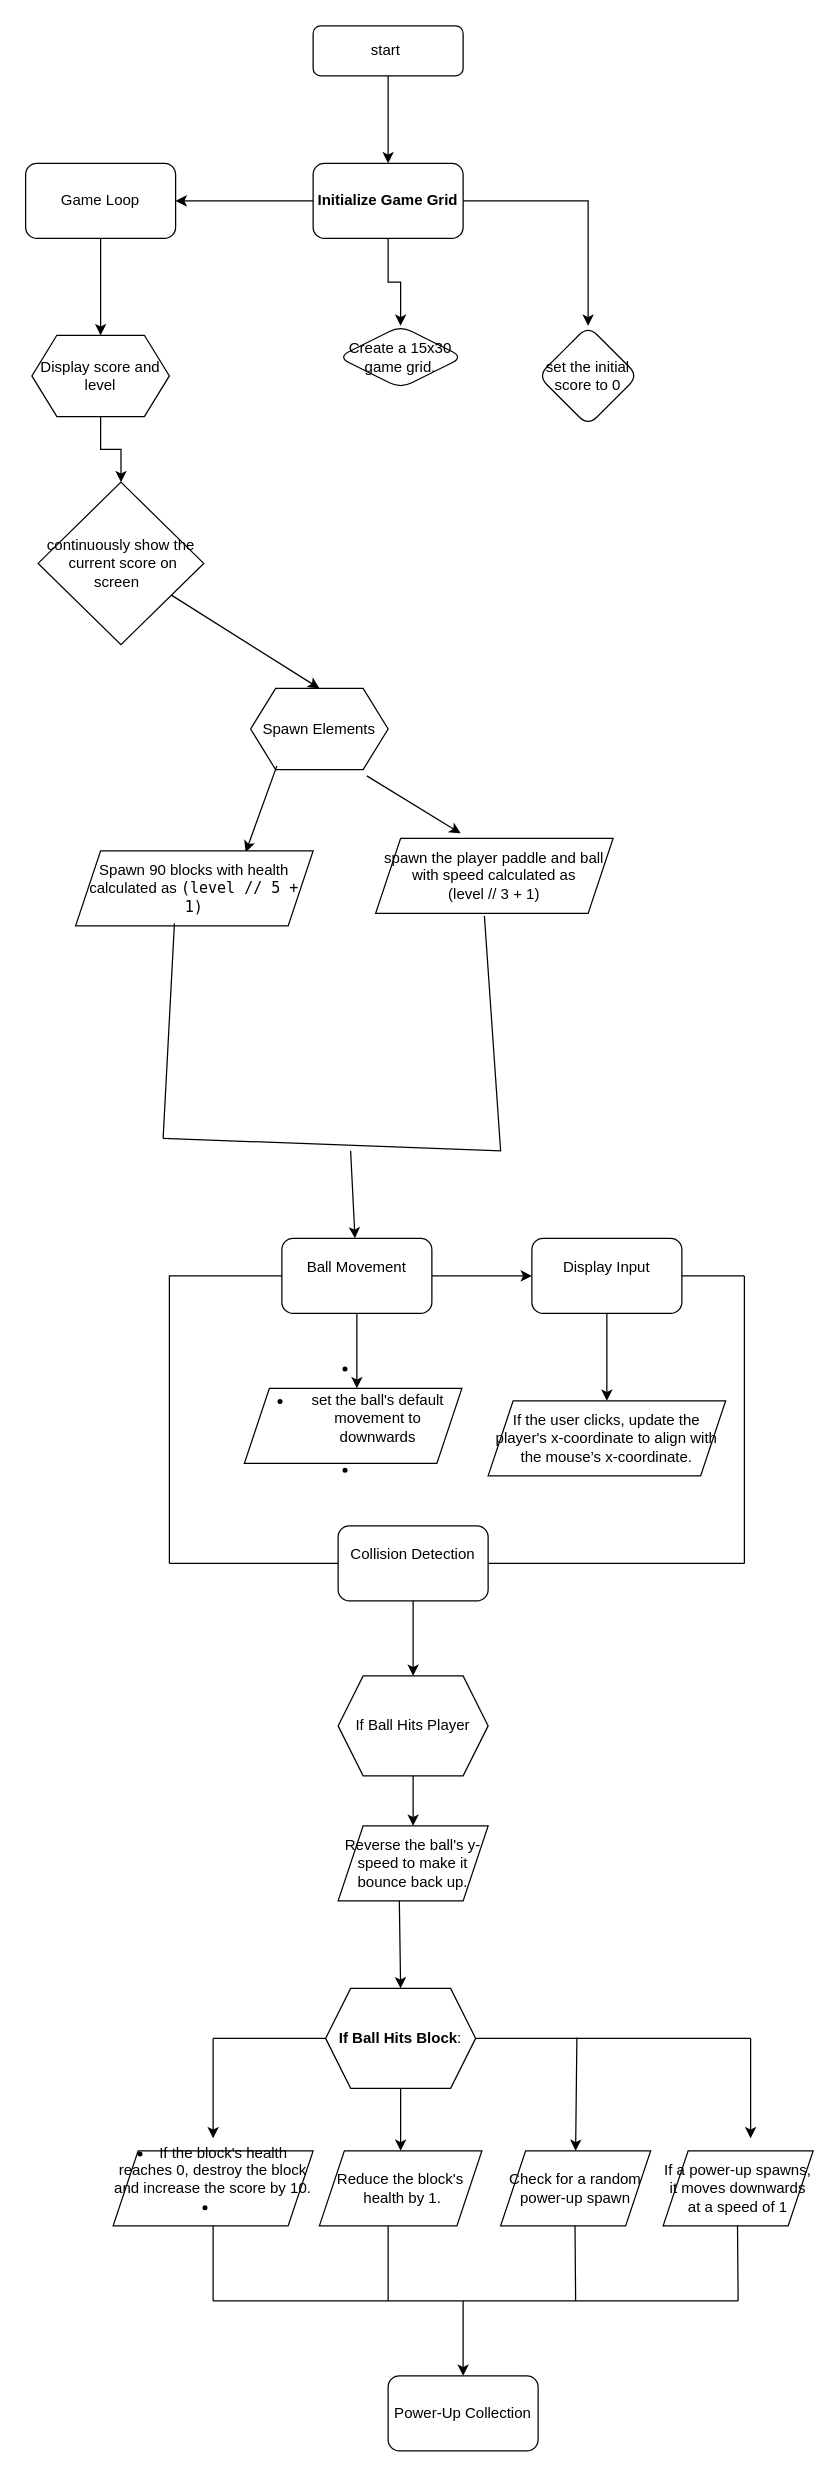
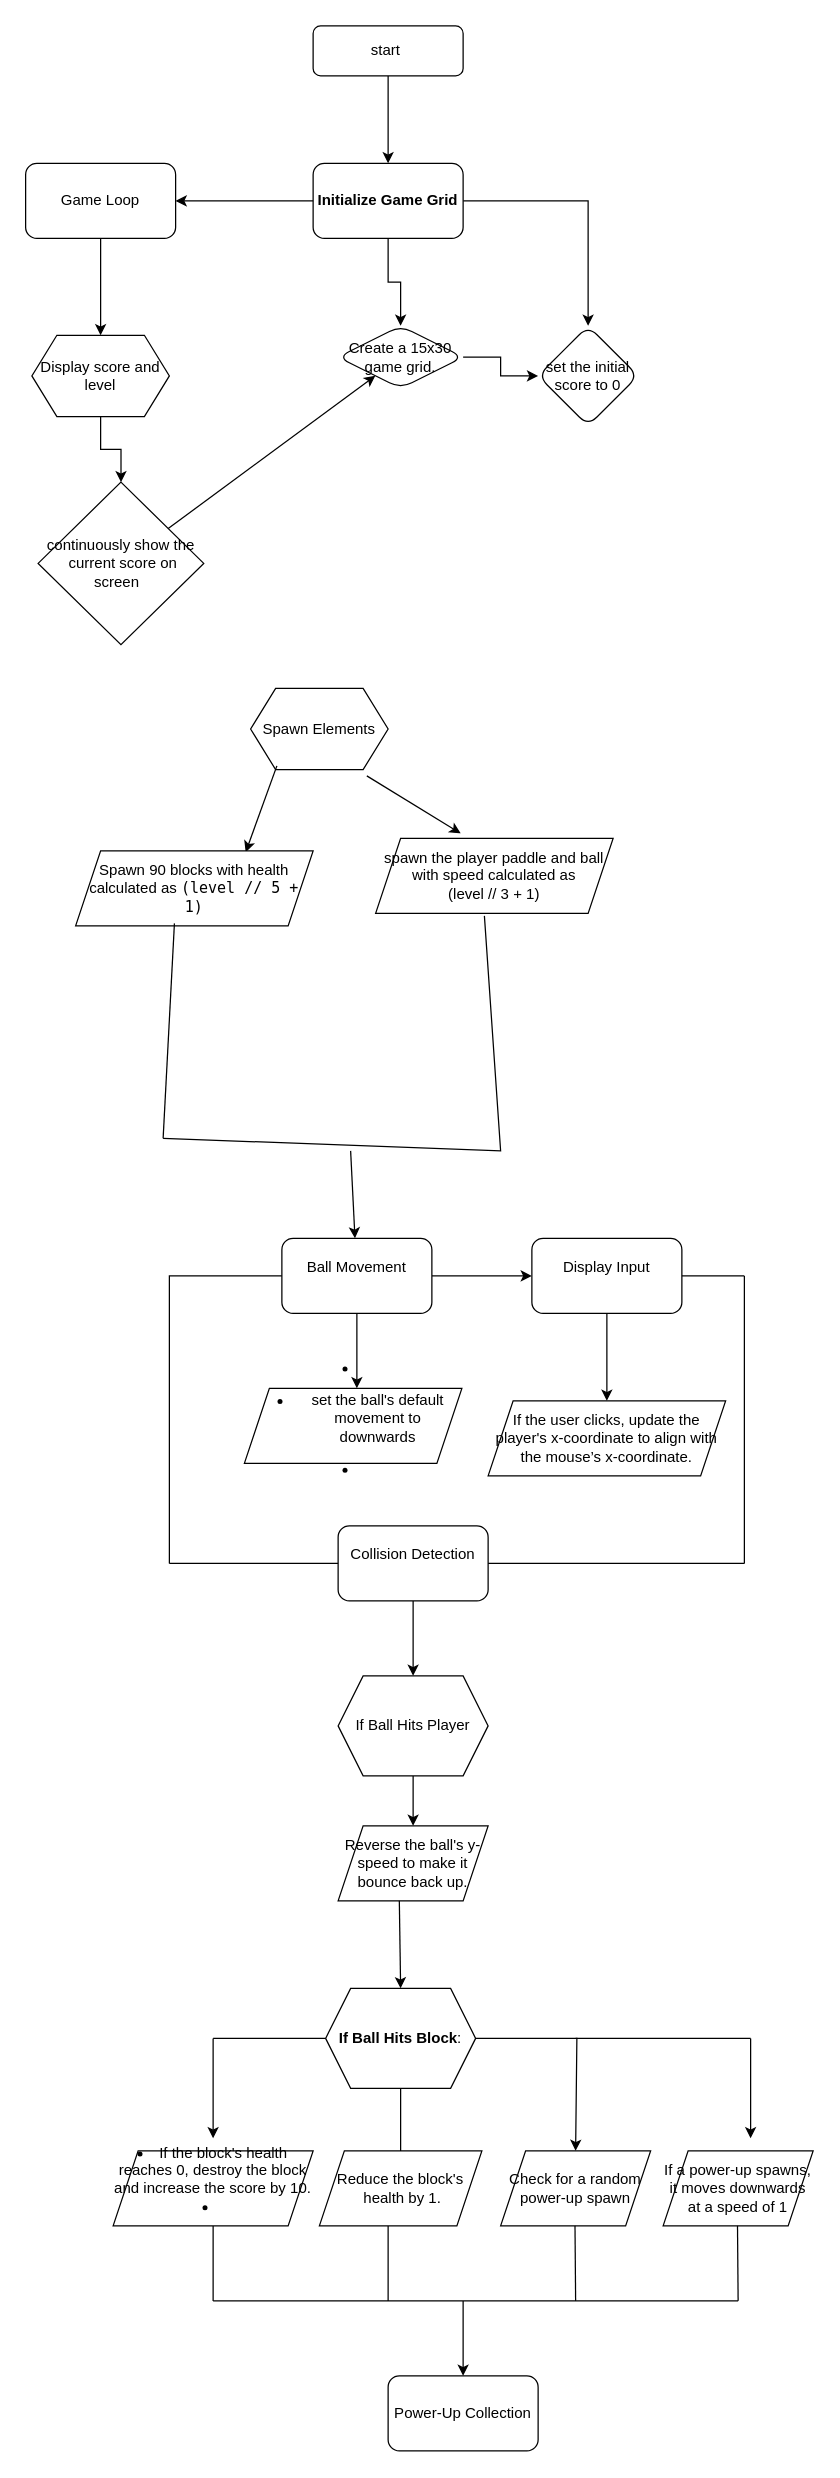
  <mxCell id="0" />
  <mxCell id="1" parent="0" />
  <mxCell id="2" value="" style="edgeStyle=orthogonalEdgeStyle;rounded=0;orthogonalLoop=1;jettySize=auto;html=1;" parent="1" source="3" target="6" edge="1"><mxGeometry relative="1" as="geometry" /></mxCell>
  <mxCell id="3" value="start&amp;nbsp;" style="rounded=1;whiteSpace=wrap;html=1;fontSize=12;glass=0;strokeWidth=1;shadow=0;" parent="1" vertex="1"><mxGeometry x="250" y="20" width="120" height="40" as="geometry" /></mxCell>
  <mxCell id="4" value="" style="edgeStyle=orthogonalEdgeStyle;rounded=0;orthogonalLoop=1;jettySize=auto;html=1;" parent="1" source="6" target="8" edge="1"><mxGeometry relative="1" as="geometry" /></mxCell>
  <mxCell id="5" value="" style="edgeStyle=orthogonalEdgeStyle;rounded=0;orthogonalLoop=1;jettySize=auto;html=1;entryX=0.5;entryY=0;entryDx=0;entryDy=0;" parent="1" source="6" target="9" edge="1"><mxGeometry relative="1" as="geometry"><mxPoint x="470" y="200" as="targetPoint" /></mxGeometry></mxCell>
  <mxCell id="6" value="&lt;p&gt;&lt;strong&gt;Initialize Game Grid&lt;/strong&gt;&lt;/p&gt;" style="rounded=1;whiteSpace=wrap;html=1;glass=0;strokeWidth=1;shadow=0;" parent="1" vertex="1"><mxGeometry x="250" y="130" width="120" height="60" as="geometry" /></mxCell>
+ <mxCell id="7" value="" style="edgeStyle=orthogonalEdgeStyle;rounded=0;orthogonalLoop=1;jettySize=auto;html=1;" parent="1" source="8" target="9" edge="1"><mxGeometry relative="1" as="geometry" /></mxCell>
  <mxCell id="8" value="Create a 15x30 game grid." style="rhombus;whiteSpace=wrap;html=1;rounded=1;glass=0;strokeWidth=1;shadow=0;" parent="1" vertex="1"><mxGeometry x="270" y="260" width="100" height="50" as="geometry" /></mxCell>
  <mxCell id="9" value="set the initial score to 0" style="rhombus;whiteSpace=wrap;html=1;rounded=1;glass=0;strokeWidth=1;shadow=0;" parent="1" vertex="1"><mxGeometry x="430" y="260" width="80" height="80" as="geometry" /></mxCell>
  <mxCell id="10" value="Game Loop" style="rounded=1;whiteSpace=wrap;html=1;" parent="1" vertex="1"><mxGeometry x="20" y="130" width="120" height="60" as="geometry" /></mxCell>
  <mxCell id="11" value="" style="edgeStyle=orthogonalEdgeStyle;rounded=0;orthogonalLoop=1;jettySize=auto;html=1;" parent="1" source="12" target="14" edge="1"><mxGeometry relative="1" as="geometry" /></mxCell>
  <mxCell id="12" value="Display score and level" style="shape=hexagon;perimeter=hexagonPerimeter2;whiteSpace=wrap;html=1;fixedSize=1;" parent="1" vertex="1"><mxGeometry x="25" y="267.5" width="110" height="65" as="geometry" /></mxCell>
  <mxCell id="13" value="" style="endArrow=classic;html=1;rounded=0;entryX=0.5;entryY=0;entryDx=0;entryDy=0;exitX=0.5;exitY=1;exitDx=0;exitDy=0;" parent="1" source="10" target="12" edge="1"><mxGeometry width="50" height="50" relative="1" as="geometry"><mxPoint x="310" y="490" as="sourcePoint" /><mxPoint x="350" y="400" as="targetPoint" /></mxGeometry></mxCell>
  <mxCell id="14" value="continuously show the&lt;div&gt;&amp;nbsp;current score on screen&amp;nbsp;&amp;nbsp;&lt;/div&gt;" style="rhombus;whiteSpace=wrap;html=1;" parent="1" vertex="1"><mxGeometry x="30" y="385" width="132.5" height="130" as="geometry" /></mxCell>
  <mxCell id="15" value="Spawn Elements" style="shape=hexagon;perimeter=hexagonPerimeter2;whiteSpace=wrap;html=1;fixedSize=1;" parent="1" vertex="1"><mxGeometry x="200" y="550" width="110" height="65" as="geometry" /></mxCell>
- <mxCell id="16" value="" style="endArrow=classic;html=1;rounded=0;entryX=0.5;entryY=0;entryDx=0;entryDy=0;" parent="1" source="14" target="15" edge="1"><mxGeometry width="50" height="50" relative="1" as="geometry"><mxPoint x="300" y="750" as="sourcePoint" /><mxPoint x="350" y="700" as="targetPoint" /></mxGeometry></mxCell>
+ <mxCell id="16" value="" style="endArrow=classic;html=1;rounded=0;" parent="1" source="14" target="8" edge="1"><mxGeometry width="50" height="50" relative="1" as="geometry"><mxPoint x="300" y="750" as="sourcePoint" /><mxPoint x="350" y="700" as="targetPoint" /></mxGeometry></mxCell>
  <mxCell id="17" value="" style="endArrow=classic;html=1;rounded=0;entryX=0.716;entryY=0.017;entryDx=0;entryDy=0;entryPerimeter=0;exitX=0.191;exitY=0.954;exitDx=0;exitDy=0;exitPerimeter=0;" parent="1" source="15" target="19" edge="1"><mxGeometry width="50" height="50" relative="1" as="geometry"><mxPoint x="270" y="910" as="sourcePoint" /><mxPoint x="250" y="950" as="targetPoint" /></mxGeometry></mxCell>
  <mxCell id="18" value="" style="endArrow=classic;html=1;rounded=0;exitX=0.845;exitY=1.077;exitDx=0;exitDy=0;exitPerimeter=0;entryX=0.358;entryY=-0.067;entryDx=0;entryDy=0;entryPerimeter=0;" parent="1" source="15" target="21" edge="1"><mxGeometry width="50" height="50" relative="1" as="geometry"><mxPoint x="300" y="850" as="sourcePoint" /><mxPoint x="370" y="950" as="targetPoint" /></mxGeometry></mxCell>
  <mxCell id="19" value="Spawn 90 blocks with health calculated as &lt;code&gt;(level // 5 + 1)&lt;/code&gt;" style="shape=parallelogram;perimeter=parallelogramPerimeter;whiteSpace=wrap;html=1;fixedSize=1;" parent="1" vertex="1"><mxGeometry x="60" y="680" width="190" height="60" as="geometry" /></mxCell>
  <mxCell id="20" style="edgeStyle=orthogonalEdgeStyle;rounded=0;orthogonalLoop=1;jettySize=auto;html=1;exitX=0.5;exitY=1;exitDx=0;exitDy=0;" parent="1" edge="1"><mxGeometry relative="1" as="geometry"><mxPoint x="405" y="1025" as="sourcePoint" /><mxPoint x="405" y="1025" as="targetPoint" /></mxGeometry></mxCell>
  <mxCell id="21" value="spawn the player paddle and ball with speed&amp;nbsp;calculated as&lt;div&gt;(level // 3 + 1)&lt;/div&gt;" style="shape=parallelogram;perimeter=parallelogramPerimeter;whiteSpace=wrap;html=1;fixedSize=1;" parent="1" vertex="1"><mxGeometry x="300" y="670" width="190" height="60" as="geometry" /></mxCell>
  <mxCell id="22" value="" style="endArrow=none;html=1;rounded=0;entryX=0.458;entryY=1.033;entryDx=0;entryDy=0;entryPerimeter=0;" parent="1" target="21" edge="1"><mxGeometry width="50" height="50" relative="1" as="geometry"><mxPoint x="130" y="910" as="sourcePoint" /><mxPoint x="350" y="1050" as="targetPoint" /><Array as="points"><mxPoint x="400" y="920" /></Array></mxGeometry></mxCell>
  <mxCell id="23" value="" style="endArrow=none;html=1;rounded=0;entryX=0.416;entryY=0.967;entryDx=0;entryDy=0;entryPerimeter=0;" parent="1" target="19" edge="1"><mxGeometry width="50" height="50" relative="1" as="geometry"><mxPoint x="130" y="910" as="sourcePoint" /><mxPoint x="180" y="1030" as="targetPoint" /></mxGeometry></mxCell>
  <mxCell id="24" value="" style="endArrow=classic;html=1;rounded=0;" parent="1" target="26" edge="1"><mxGeometry width="50" height="50" relative="1" as="geometry"><mxPoint x="280" y="920" as="sourcePoint" /><mxPoint x="310" y="1150" as="targetPoint" /></mxGeometry></mxCell>
  <mxCell id="25" value="" style="edgeStyle=orthogonalEdgeStyle;rounded=0;orthogonalLoop=1;jettySize=auto;html=1;" parent="1" source="26" target="29" edge="1"><mxGeometry relative="1" as="geometry" /></mxCell>
  <mxCell id="26" value="&#10;Ball Movement&#10;&#10;" style="rounded=1;whiteSpace=wrap;html=1;" parent="1" vertex="1"><mxGeometry x="225" y="990" width="120" height="60" as="geometry" /></mxCell>
  <mxCell id="27" value="" style="endArrow=classic;html=1;rounded=0;exitX=0.5;exitY=1;exitDx=0;exitDy=0;" parent="1" source="26" edge="1"><mxGeometry width="50" height="50" relative="1" as="geometry"><mxPoint x="285" y="1210" as="sourcePoint" /><mxPoint x="285" y="1110" as="targetPoint" /></mxGeometry></mxCell>
  <mxCell id="28" value="&lt;li&gt;&lt;ul&gt;&lt;li&gt;set the ball's default movement to downwards&lt;/li&gt;&lt;/ul&gt;&lt;/li&gt;&lt;li&gt;&lt;p&gt;&lt;/p&gt;&lt;/li&gt;" style="shape=parallelogram;perimeter=parallelogramPerimeter;whiteSpace=wrap;html=1;fixedSize=1;" parent="1" vertex="1"><mxGeometry x="195" y="1110" width="174" height="60" as="geometry" /></mxCell>
  <mxCell id="29" value="&#10;Display Input&#10;&#10;" style="whiteSpace=wrap;html=1;rounded=1;" parent="1" vertex="1"><mxGeometry x="425" y="990" width="120" height="60" as="geometry" /></mxCell>
  <mxCell id="30" value="" style="endArrow=classic;html=1;rounded=0;exitX=0.5;exitY=1;exitDx=0;exitDy=0;" parent="1" source="29" edge="1"><mxGeometry width="50" height="50" relative="1" as="geometry"><mxPoint x="535" y="1140" as="sourcePoint" /><mxPoint x="485" y="1120" as="targetPoint" /></mxGeometry></mxCell>
  <mxCell id="31" value="If the user clicks, update the player's x-coordinate to align with the mouse’s x-coordinate." style="shape=parallelogram;perimeter=parallelogramPerimeter;whiteSpace=wrap;html=1;fixedSize=1;" parent="1" vertex="1"><mxGeometry x="390" y="1120" width="190" height="60" as="geometry" /></mxCell>
  <mxCell id="32" value="" style="endArrow=none;html=1;rounded=0;entryX=0;entryY=0.5;entryDx=0;entryDy=0;" parent="1" target="26" edge="1"><mxGeometry width="50" height="50" relative="1" as="geometry"><mxPoint x="135" y="1250" as="sourcePoint" /><mxPoint x="335" y="1140" as="targetPoint" /><Array as="points"><mxPoint x="135" y="1020" /></Array></mxGeometry></mxCell>
  <mxCell id="33" value="&#10;Collision Detection&#10;&#10;" style="rounded=1;whiteSpace=wrap;html=1;" parent="1" vertex="1"><mxGeometry x="270" y="1220" width="120" height="60" as="geometry" /></mxCell>
  <mxCell id="34" value="" style="endArrow=none;html=1;rounded=0;entryX=0;entryY=0.5;entryDx=0;entryDy=0;" parent="1" target="33" edge="1"><mxGeometry width="50" height="50" relative="1" as="geometry"><mxPoint x="135" y="1250" as="sourcePoint" /><mxPoint x="335" y="1140" as="targetPoint" /></mxGeometry></mxCell>
  <mxCell id="35" value="" style="endArrow=none;html=1;rounded=0;entryX=1;entryY=0.5;entryDx=0;entryDy=0;" parent="1" target="33" edge="1"><mxGeometry width="50" height="50" relative="1" as="geometry"><mxPoint x="595" y="1250" as="sourcePoint" /><mxPoint x="335" y="1140" as="targetPoint" /></mxGeometry></mxCell>
  <mxCell id="36" value="" style="endArrow=none;html=1;rounded=0;" parent="1" edge="1"><mxGeometry width="50" height="50" relative="1" as="geometry"><mxPoint x="595" y="1020" as="sourcePoint" /><mxPoint x="595" y="1250" as="targetPoint" /></mxGeometry></mxCell>
  <mxCell id="37" value="" style="endArrow=none;html=1;rounded=0;exitX=1;exitY=0.5;exitDx=0;exitDy=0;" parent="1" source="29" edge="1"><mxGeometry width="50" height="50" relative="1" as="geometry"><mxPoint x="285" y="1190" as="sourcePoint" /><mxPoint x="595" y="1020" as="targetPoint" /></mxGeometry></mxCell>
  <mxCell id="38" value="" style="endArrow=classic;html=1;rounded=0;exitX=0.5;exitY=1;exitDx=0;exitDy=0;" parent="1" source="33" edge="1"><mxGeometry width="50" height="50" relative="1" as="geometry"><mxPoint x="330" y="1340" as="sourcePoint" /><mxPoint x="330" y="1340" as="targetPoint" /></mxGeometry></mxCell>
  <mxCell id="39" value="If Ball Hits Player" style="shape=hexagon;perimeter=hexagonPerimeter2;whiteSpace=wrap;html=1;fixedSize=1;" parent="1" vertex="1"><mxGeometry x="270" y="1340" width="120" height="80" as="geometry" /></mxCell>
  <mxCell id="40" value="" style="endArrow=classic;html=1;rounded=0;exitX=0.5;exitY=1;exitDx=0;exitDy=0;" parent="1" source="39" edge="1"><mxGeometry width="50" height="50" relative="1" as="geometry"><mxPoint x="285" y="1690" as="sourcePoint" /><mxPoint x="330" y="1460" as="targetPoint" /></mxGeometry></mxCell>
  <mxCell id="41" value="Reverse the ball's y-speed to make it bounce back up." style="shape=parallelogram;perimeter=parallelogramPerimeter;whiteSpace=wrap;html=1;fixedSize=1;" parent="1" vertex="1"><mxGeometry x="270" y="1460" width="120" height="60" as="geometry" /></mxCell>
  <mxCell id="42" value="" style="endArrow=classic;html=1;rounded=0;exitX=0.408;exitY=1;exitDx=0;exitDy=0;exitPerimeter=0;" parent="1" source="41" edge="1"><mxGeometry width="50" height="50" relative="1" as="geometry"><mxPoint x="285" y="1590" as="sourcePoint" /><mxPoint x="320" y="1590" as="targetPoint" /></mxGeometry></mxCell>
  <mxCell id="43" value="" style="endArrow=classic;html=1;rounded=0;exitX=0;exitY=0.5;exitDx=0;exitDy=0;entryX=1;entryY=0.5;entryDx=0;entryDy=0;" parent="1" source="6" target="10" edge="1"><mxGeometry width="50" height="50" relative="1" as="geometry"><mxPoint x="230" y="170" as="sourcePoint" /><mxPoint x="210" y="220" as="targetPoint" /></mxGeometry></mxCell>
- <mxCell id="44" value="" style="edgeStyle=orthogonalEdgeStyle;rounded=0;orthogonalLoop=1;jettySize=auto;html=1;" parent="1" source="46" target="47" edge="1"><mxGeometry relative="1" as="geometry" /></mxCell>
+ <mxCell id="44" value="" style="edgeStyle=orthogonalEdgeStyle;rounded=0;orthogonalLoop=1;jettySize=auto;html=1;endArrow=none;" parent="1" source="46" target="47" edge="1"><mxGeometry relative="1" as="geometry" /></mxCell>
  <mxCell id="45" style="edgeStyle=orthogonalEdgeStyle;rounded=0;orthogonalLoop=1;jettySize=auto;html=1;exitX=1;exitY=0.5;exitDx=0;exitDy=0;" parent="1" source="46" edge="1"><mxGeometry relative="1" as="geometry"><mxPoint x="460" y="1720" as="targetPoint" /><Array as="points"><mxPoint x="461" y="1630" /></Array></mxGeometry></mxCell>
  <mxCell id="46" value="&lt;strong&gt;If Ball Hits Block&lt;/strong&gt;:" style="shape=hexagon;perimeter=hexagonPerimeter2;whiteSpace=wrap;html=1;fixedSize=1;" parent="1" vertex="1"><mxGeometry x="260" y="1590" width="120" height="80" as="geometry" /></mxCell>
  <mxCell id="47" value="&lt;br&gt;Reduce the block's&lt;div&gt;&amp;nbsp;health by 1.&lt;br&gt;&lt;br&gt;&lt;/div&gt;" style="shape=parallelogram;perimeter=parallelogramPerimeter;whiteSpace=wrap;html=1;fixedSize=1;" parent="1" vertex="1"><mxGeometry x="255" y="1720" width="130" height="60" as="geometry" /></mxCell>
  <mxCell id="48" value="" style="endArrow=none;html=1;rounded=0;entryX=0;entryY=0.5;entryDx=0;entryDy=0;" parent="1" target="46" edge="1"><mxGeometry width="50" height="50" relative="1" as="geometry"><mxPoint x="170" y="1630" as="sourcePoint" /><mxPoint x="240" y="1634" as="targetPoint" /></mxGeometry></mxCell>
  <mxCell id="49" value="" style="endArrow=classic;html=1;rounded=0;" parent="1" edge="1"><mxGeometry width="50" height="50" relative="1" as="geometry"><mxPoint x="170" y="1630" as="sourcePoint" /><mxPoint x="170" y="1710" as="targetPoint" /></mxGeometry></mxCell>
  <mxCell id="50" value="&#10;&lt;li&gt;If the block's health reaches 0, destroy the block and increase the score by 10.&lt;/li&gt;&lt;li&gt;&lt;/li&gt;&#10;&#10;" style="shape=parallelogram;perimeter=parallelogramPerimeter;whiteSpace=wrap;html=1;fixedSize=1;" parent="1" vertex="1"><mxGeometry x="90" y="1720" width="160" height="60" as="geometry" /></mxCell>
  <mxCell id="51" value="Check for a random power-up spawn" style="shape=parallelogram;perimeter=parallelogramPerimeter;whiteSpace=wrap;html=1;fixedSize=1;" parent="1" vertex="1"><mxGeometry x="400" y="1720" width="120" height="60" as="geometry" /></mxCell>
  <mxCell id="52" value="" style="endArrow=none;html=1;rounded=0;" parent="1" edge="1"><mxGeometry width="50" height="50" relative="1" as="geometry"><mxPoint x="600" y="1630" as="sourcePoint" /><mxPoint x="460" y="1630" as="targetPoint" /></mxGeometry></mxCell>
  <mxCell id="53" value="" style="endArrow=classic;html=1;rounded=0;" parent="1" edge="1"><mxGeometry width="50" height="50" relative="1" as="geometry"><mxPoint x="600" y="1630" as="sourcePoint" /><mxPoint x="600" y="1710" as="targetPoint" /></mxGeometry></mxCell>
  <mxCell id="54" value="If a power-up spawns, it moves downwards at a speed of 1" style="shape=parallelogram;perimeter=parallelogramPerimeter;whiteSpace=wrap;html=1;fixedSize=1;" parent="1" vertex="1"><mxGeometry x="530" y="1720" width="120" height="60" as="geometry" /></mxCell>
  <mxCell id="55" value="" style="endArrow=none;html=1;rounded=0;" parent="1" target="50" edge="1"><mxGeometry width="50" height="50" relative="1" as="geometry"><mxPoint x="170" y="1840" as="sourcePoint" /><mxPoint x="180" y="1890" as="targetPoint" /></mxGeometry></mxCell>
  <mxCell id="56" value="" style="endArrow=none;html=1;rounded=0;" parent="1" edge="1"><mxGeometry width="50" height="50" relative="1" as="geometry"><mxPoint x="310" y="1840" as="sourcePoint" /><mxPoint x="310" y="1780" as="targetPoint" /></mxGeometry></mxCell>
  <mxCell id="57" value="" style="endArrow=none;html=1;rounded=0;" parent="1" edge="1"><mxGeometry width="50" height="50" relative="1" as="geometry"><mxPoint x="460" y="1840" as="sourcePoint" /><mxPoint x="459.5" y="1780" as="targetPoint" /></mxGeometry></mxCell>
  <mxCell id="58" value="" style="endArrow=none;html=1;rounded=0;" parent="1" edge="1"><mxGeometry width="50" height="50" relative="1" as="geometry"><mxPoint x="590" y="1840" as="sourcePoint" /><mxPoint x="589.5" y="1780" as="targetPoint" /></mxGeometry></mxCell>
  <mxCell id="59" value="" style="endArrow=none;html=1;rounded=0;" parent="1" edge="1"><mxGeometry width="50" height="50" relative="1" as="geometry"><mxPoint x="170" y="1840" as="sourcePoint" /><mxPoint x="590" y="1840" as="targetPoint" /></mxGeometry></mxCell>
  <mxCell id="60" value="Power-Up Collection" style="rounded=1;whiteSpace=wrap;html=1;" parent="1" vertex="1"><mxGeometry x="310" y="1900" width="120" height="60" as="geometry" /></mxCell>
  <mxCell id="61" value="" style="endArrow=classic;html=1;rounded=0;" parent="1" target="60" edge="1"><mxGeometry width="50" height="50" relative="1" as="geometry"><mxPoint x="370" y="1840" as="sourcePoint" /><mxPoint x="250" y="2070" as="targetPoint" /></mxGeometry></mxCell>
